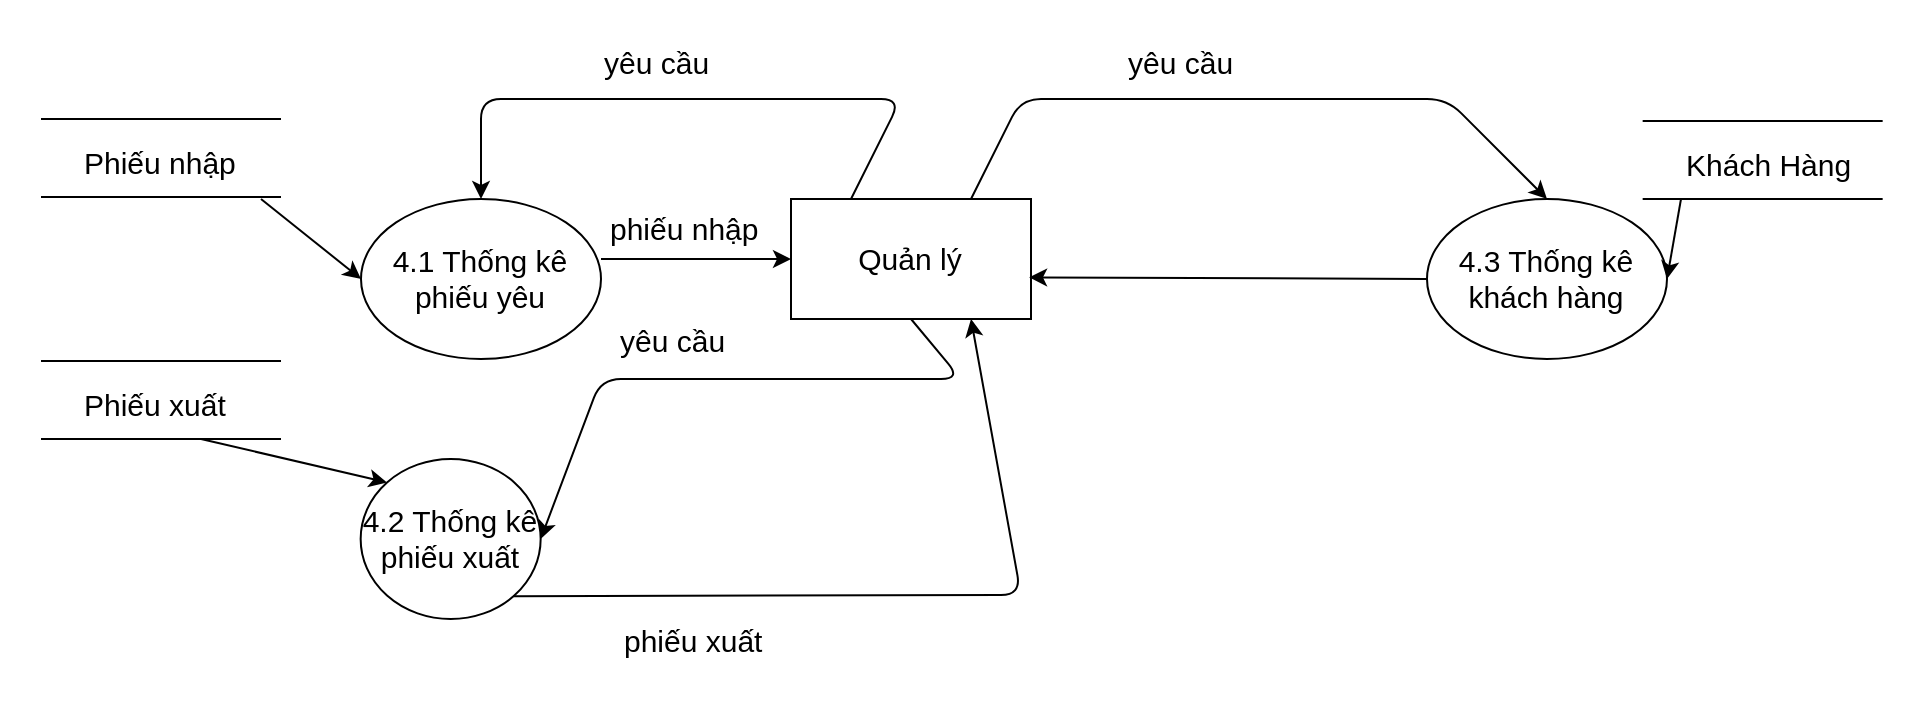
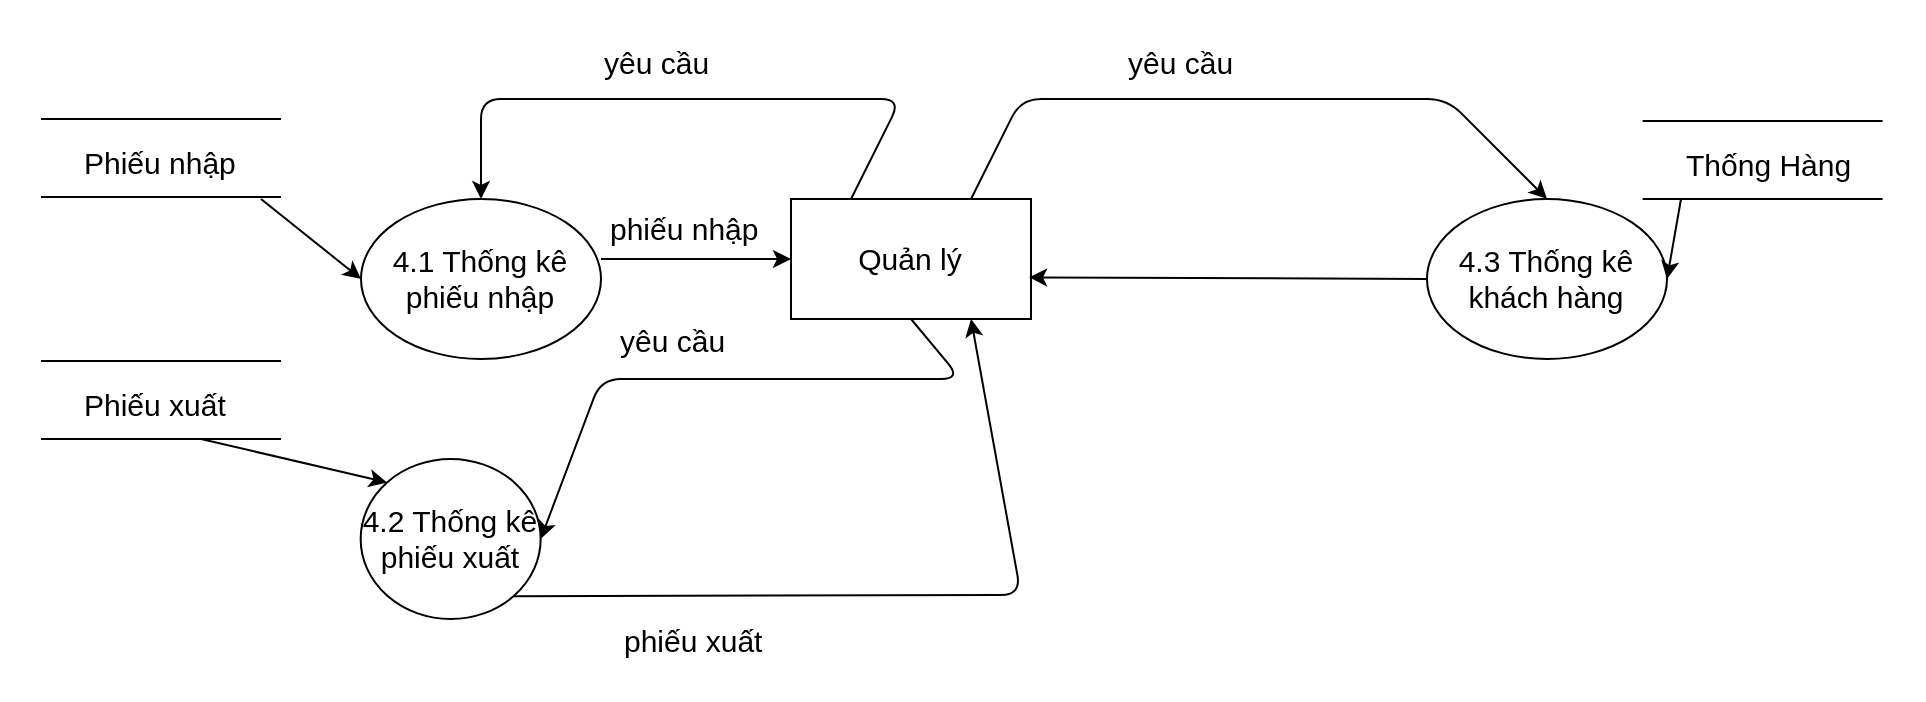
  <mxCell id="0" />
  <mxCell id="1" parent="0" />
- <mxCell id="2" value="4.1 Thống kê phiếu yêu" style="ellipse;whiteSpace=wrap;html=1;fontSize=15;" parent="1" vertex="1"><mxGeometry x="180" y="99" width="120" height="80" as="geometry" /></mxCell>
+ <mxCell id="2" value="4.1 Thống kê phiếu nhập" style="ellipse;whiteSpace=wrap;html=1;fontSize=15;" parent="1" vertex="1"><mxGeometry x="180" y="99" width="120" height="80" as="geometry" /></mxCell>
  <mxCell id="3" value="4.3 Thống kê khách hàng" style="ellipse;whiteSpace=wrap;html=1;fontSize=15;" parent="1" vertex="1"><mxGeometry x="713" y="99" width="120" height="80" as="geometry" /></mxCell>
  <mxCell id="4" value="Quản lý" style="rounded=0;whiteSpace=wrap;html=1;fontSize=15;" parent="1" vertex="1"><mxGeometry x="395" y="99" width="120" height="60" as="geometry" /></mxCell>
  <mxCell id="5" value="4.2 Thống kê phiếu xuất" style="ellipse;whiteSpace=wrap;html=1;fontSize=15;" parent="1" vertex="1"><mxGeometry x="179.833" y="229" width="90" height="80" as="geometry" /></mxCell>
  <mxCell id="6" value="" style="endArrow=classic;html=1;entryX=0.5;entryY=0;entryDx=0;entryDy=0;exitX=0.25;exitY=0;exitDx=0;exitDy=0;" parent="1" source="4" target="2" edge="1"><mxGeometry width="50" height="50" relative="1" as="geometry"><mxPoint x="417" y="139" as="sourcePoint" /><mxPoint x="400" y="129" as="targetPoint" /><Array as="points"><mxPoint x="450" y="49" /><mxPoint x="240" y="49" /></Array></mxGeometry></mxCell>
  <mxCell id="7" value="" style="endArrow=classic;html=1;entryX=0.992;entryY=0.653;entryDx=0;entryDy=0;exitX=0;exitY=0.5;exitDx=0;exitDy=0;entryPerimeter=0;" parent="1" source="3" target="4" edge="1"><mxGeometry width="50" height="50" relative="1" as="geometry"><mxPoint x="660" y="129" as="sourcePoint" /><mxPoint x="570" y="149" as="targetPoint" /></mxGeometry></mxCell>
  <mxCell id="8" value="" style="endArrow=none;html=1;" parent="1" edge="1"><mxGeometry width="50" height="50" relative="1" as="geometry"><mxPoint y="59" as="sourcePoint" x="20" /><mxPoint x="140" y="59" as="targetPoint" /></mxGeometry></mxCell>
  <mxCell id="9" value="" style="endArrow=none;html=1;" parent="1" edge="1"><mxGeometry width="50" height="50" relative="1" as="geometry"><mxPoint y="98" as="sourcePoint" x="20" /><mxPoint x="140" y="98" as="targetPoint" /></mxGeometry></mxCell>
  <mxCell id="10" value="Phiếu nhập" style="text;html=1;resizable=0;points=[];autosize=1;align=left;verticalAlign=top;spacingTop=-4;fontSize=15;" parent="1" vertex="1"><mxGeometry x="40" y="70" width="80" height="20" as="geometry" /></mxCell>
  <mxCell id="11" value="" style="endArrow=none;html=1;" parent="1" edge="1"><mxGeometry width="50" height="50" relative="1" as="geometry"><mxPoint y="219" as="sourcePoint" x="20" /><mxPoint x="140" y="219" as="targetPoint" /></mxGeometry></mxCell>
  <mxCell id="12" value="Phiếu xuất" style="text;html=1;resizable=0;points=[];autosize=1;align=left;verticalAlign=top;spacingTop=-4;fontSize=15;" parent="1" vertex="1"><mxGeometry x="40" y="191" width="70" height="20" as="geometry" /></mxCell>
  <mxCell id="13" value="" style="endArrow=none;html=1;" parent="1" edge="1"><mxGeometry width="50" height="50" relative="1" as="geometry"><mxPoint y="180" as="sourcePoint" x="20" /><mxPoint x="140" y="180" as="targetPoint" /></mxGeometry></mxCell>
  <mxCell id="14" value="" style="endArrow=none;html=1;" parent="1" edge="1"><mxGeometry width="50" height="50" relative="1" as="geometry"><mxPoint x="820.833" y="99" as="sourcePoint" /><mxPoint x="940.833" y="99" as="targetPoint" /></mxGeometry></mxCell>
- <mxCell id="15" value="Khách Hàng" style="text;html=1;resizable=0;points=[];autosize=1;align=left;verticalAlign=top;spacingTop=-4;fontSize=15;" parent="1" vertex="1"><mxGeometry x="840.833" y="71" width="100" height="20" as="geometry" /></mxCell>
+ <mxCell id="15" value="Thống Hàng" style="text;html=1;resizable=0;points=[];autosize=1;align=left;verticalAlign=top;spacingTop=-4;fontSize=15;" parent="1" vertex="1"><mxGeometry x="840.833" y="71" width="100" height="20" as="geometry" /></mxCell>
  <mxCell id="16" value="" style="endArrow=none;html=1;" parent="1" edge="1"><mxGeometry width="50" height="50" relative="1" as="geometry"><mxPoint x="820.833" y="60" as="sourcePoint" /><mxPoint x="940.833" y="60" as="targetPoint" /></mxGeometry></mxCell>
  <mxCell id="17" value="" style="endArrow=classic;html=1;exitX=1;exitY=0.5;exitDx=0;exitDy=0;entryX=1;entryY=0.5;entryDx=0;entryDy=0;" parent="1" target="3" edge="1"><mxGeometry width="50" height="50" relative="1" as="geometry"><mxPoint x="840" y="99" as="sourcePoint" /><mxPoint x="800" y="169" as="targetPoint" /></mxGeometry></mxCell>
  <mxCell id="18" value="" style="endArrow=classic;html=1;entryX=1;entryY=0.5;entryDx=0;entryDy=0;exitX=0.5;exitY=1;exitDx=0;exitDy=0;" parent="1" source="4" target="5" edge="1"><mxGeometry width="50" height="50" relative="1" as="geometry"><mxPoint x="420" y="329" as="sourcePoint" /><mxPoint x="470" y="279" as="targetPoint" /><Array as="points"><mxPoint x="480" y="189" /><mxPoint x="300" y="189" /></Array></mxGeometry></mxCell>
  <mxCell id="19" value="" style="endArrow=classic;html=1;entryX=0;entryY=0.5;entryDx=0;entryDy=0;" parent="1" target="2" edge="1"><mxGeometry width="50" height="50" relative="1" as="geometry"><mxPoint x="130" y="99" as="sourcePoint" /><mxPoint x="120" y="109" as="targetPoint" /></mxGeometry></mxCell>
  <mxCell id="20" value="" style="endArrow=classic;html=1;entryX=0;entryY=0;entryDx=0;entryDy=0;" parent="1" target="5" edge="1"><mxGeometry width="50" height="50" relative="1" as="geometry"><mxPoint x="100" y="219" as="sourcePoint" /><mxPoint x="130" y="319" as="targetPoint" /></mxGeometry></mxCell>
  <mxCell id="21" value="yêu cầu&amp;nbsp;" style="text;html=1;resizable=0;points=[];autosize=1;align=left;verticalAlign=top;spacingTop=-4;fontSize=15;" parent="1" vertex="1"><mxGeometry x="300" y="20" width="60" height="20" as="geometry" /></mxCell>
  <mxCell id="22" value="" style="endArrow=classic;html=1;entryX=0;entryY=0.5;entryDx=0;entryDy=0;" parent="1" target="4" edge="1"><mxGeometry width="50" height="50" relative="1" as="geometry"><mxPoint x="300" y="129" as="sourcePoint" /><mxPoint x="380" y="99" as="targetPoint" /></mxGeometry></mxCell>
  <mxCell id="23" value="phiếu nhập" style="text;html=1;resizable=0;points=[];autosize=1;align=left;verticalAlign=top;spacingTop=-4;fontSize=15;" parent="1" vertex="1"><mxGeometry x="303" y="103" width="70" height="20" as="geometry" /></mxCell>
  <mxCell id="24" value="phiếu xuất" style="text;html=1;resizable=0;points=[];autosize=1;align=left;verticalAlign=top;spacingTop=-4;fontSize=15;" parent="1" vertex="1"><mxGeometry x="310" y="309" width="70" height="20" as="geometry" /></mxCell>
  <mxCell id="25" value="yêu cầu" style="text;html=1;resizable=0;points=[];autosize=1;align=left;verticalAlign=top;spacingTop=-4;fontSize=15;" parent="1" vertex="1"><mxGeometry x="308" y="159" width="60" height="20" as="geometry" /></mxCell>
  <mxCell id="26" value="" style="endArrow=classic;html=1;exitX=1;exitY=1;exitDx=0;exitDy=0;entryX=0.75;entryY=1;entryDx=0;entryDy=0;" parent="1" source="5" target="4" edge="1"><mxGeometry width="50" height="50" relative="1" as="geometry"><mxPoint x="370" y="439" as="sourcePoint" /><mxPoint x="420" y="389" as="targetPoint" /><Array as="points"><mxPoint x="510" y="297" /></Array></mxGeometry></mxCell>
  <mxCell id="27" value="" style="endArrow=classic;html=1;exitX=0.75;exitY=0;exitDx=0;exitDy=0;entryX=0.5;entryY=0;entryDx=0;entryDy=0;" parent="1" source="4" target="3" edge="1"><mxGeometry width="50" height="50" relative="1" as="geometry"><mxPoint x="660" y="79" as="sourcePoint" /><mxPoint x="710" y="29" as="targetPoint" /><Array as="points"><mxPoint x="510" y="49" /><mxPoint x="723" y="49" /></Array></mxGeometry></mxCell>
  <mxCell id="28" value="yêu cầu" style="text;html=1;resizable=0;points=[];autosize=1;align=left;verticalAlign=top;spacingTop=-4;fontSize=15;" parent="1" vertex="1"><mxGeometry x="561.5" y="20" width="60" height="20" as="geometry" /></mxCell>
